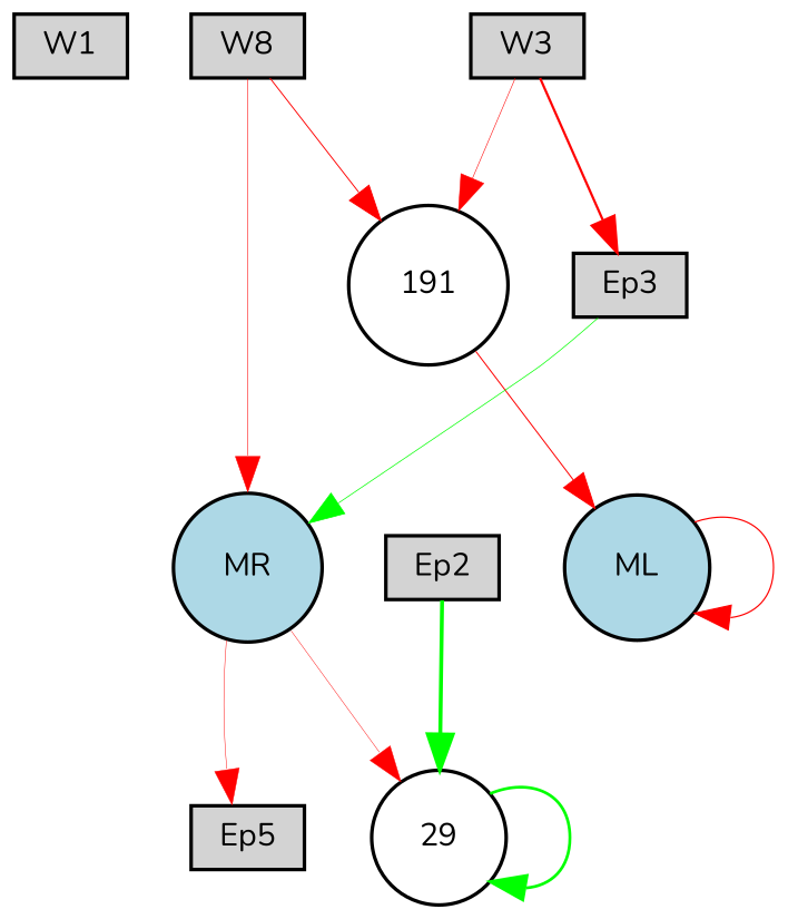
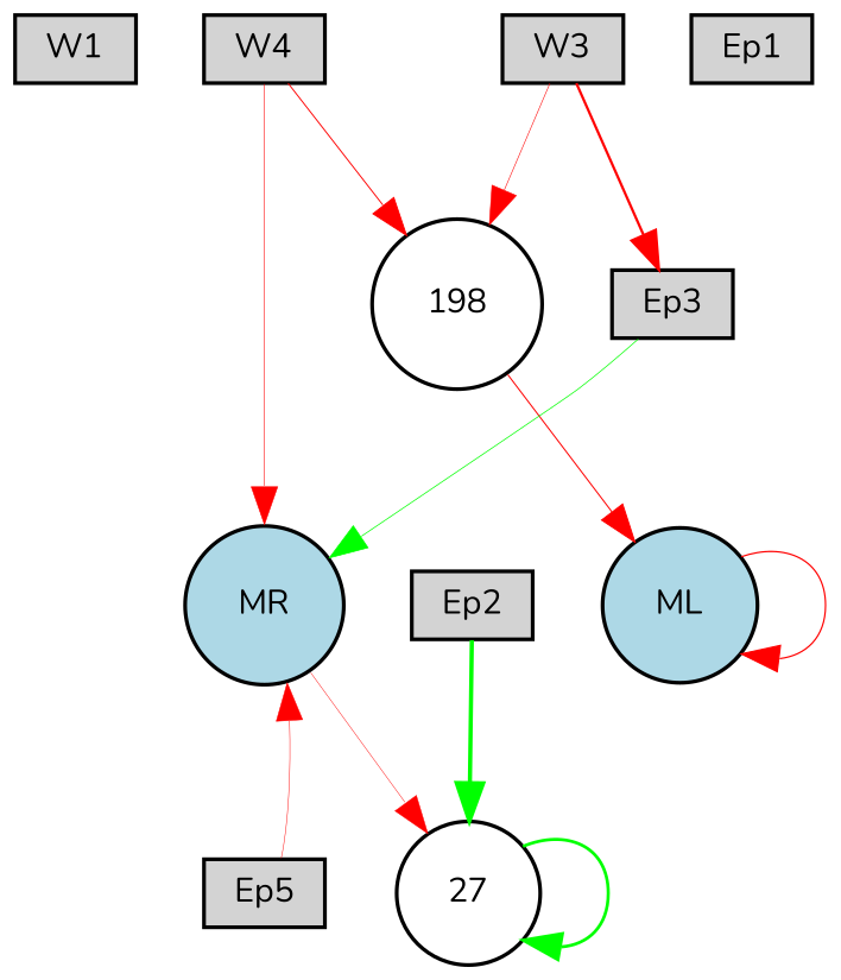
  digraph {
    fontname=Nunito
    node [fillcolor=lightgray fontname=Nunito fontsize=9 shape=box style=filled]
    edge [color=red fontname=Nunito style=solid]
    W1 [height=0.2 width=0.2]
    W3 [height=0.2 width=0.2]
-   191 [fillcolor=white height=0.2 shape=circle width=0.2]
+   191 [fillcolor=white height=0.2 shape=circle width=0.2 label=198]
    Ep3 [height=0.2 width=0.2]
    MR [fillcolor=lightblue height=0.2 shape=circle width=0.2]
-   29 [height=0.2 shape=circle width=0.2 fillcolor="" style=""]
+   29 [height=0.2 shape=circle width=0.2 label=27 fillcolor="" style=""]
    ML [fillcolor=lightblue height=0.2 shape=circle width=0.2]
-   W4 [height=0.2 width=0.2 label=W8]
+   W4 [height=0.2 width=0.2]
+   Ep1 [height=0.2 width=0.2]
    Ep2 [height=0.2 width=0.2]
    n11 [height=0.2 label=Ep5 width=0.2]
    W3 -> 191 [penwidth=0.167000793197]
    W3 -> Ep3 [penwidth=0.680263833081]
    191 -> ML [penwidth=0.306871367977]
    Ep3 -> MR [color=green penwidth=0.215678815249]
    MR -> 29 [penwidth=0.133385993259]
    29 -> 29 [color=green penwidth=0.825528795066]
    ML -> ML [penwidth=0.364344157114]
    W4 -> 191 [penwidth=0.286293598688]
    W4 -> MR [penwidth=0.167360302571]
    Ep2 -> 29 [color=green penwidth=1.10810971962]
-   MR -> n11 [penwidth=0.139772436222]
+   n11 -> MR [penwidth=0.139772436222]
  }
